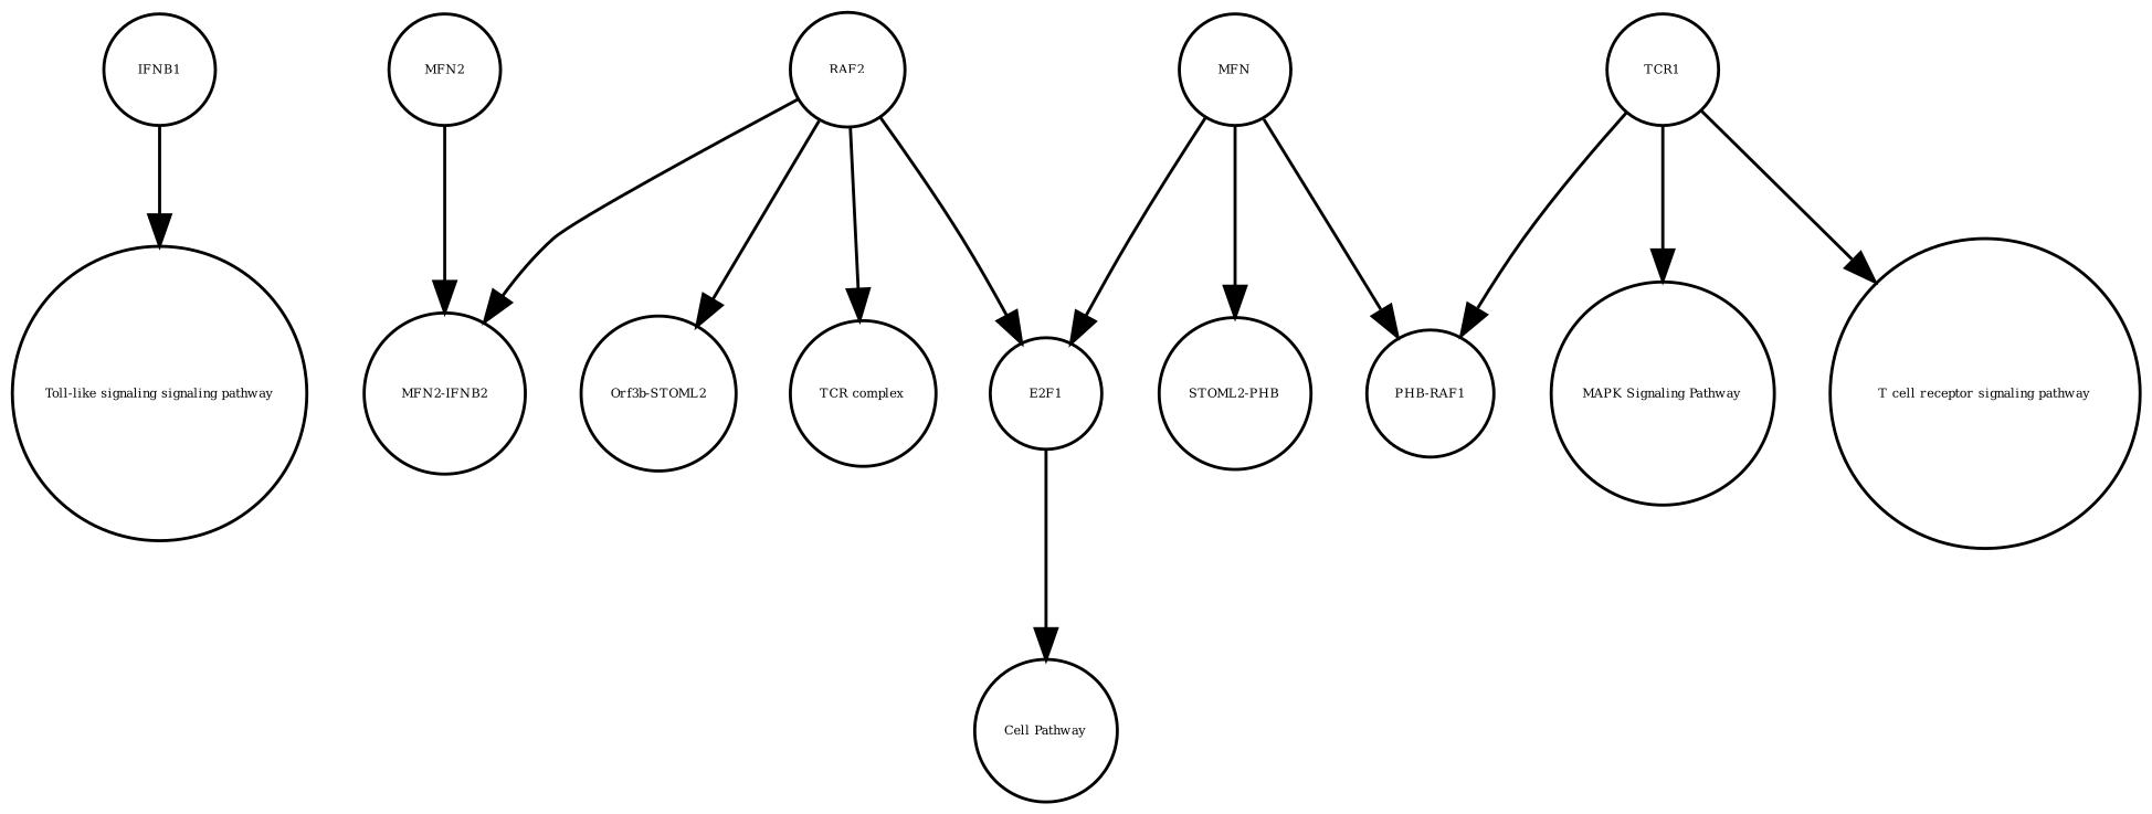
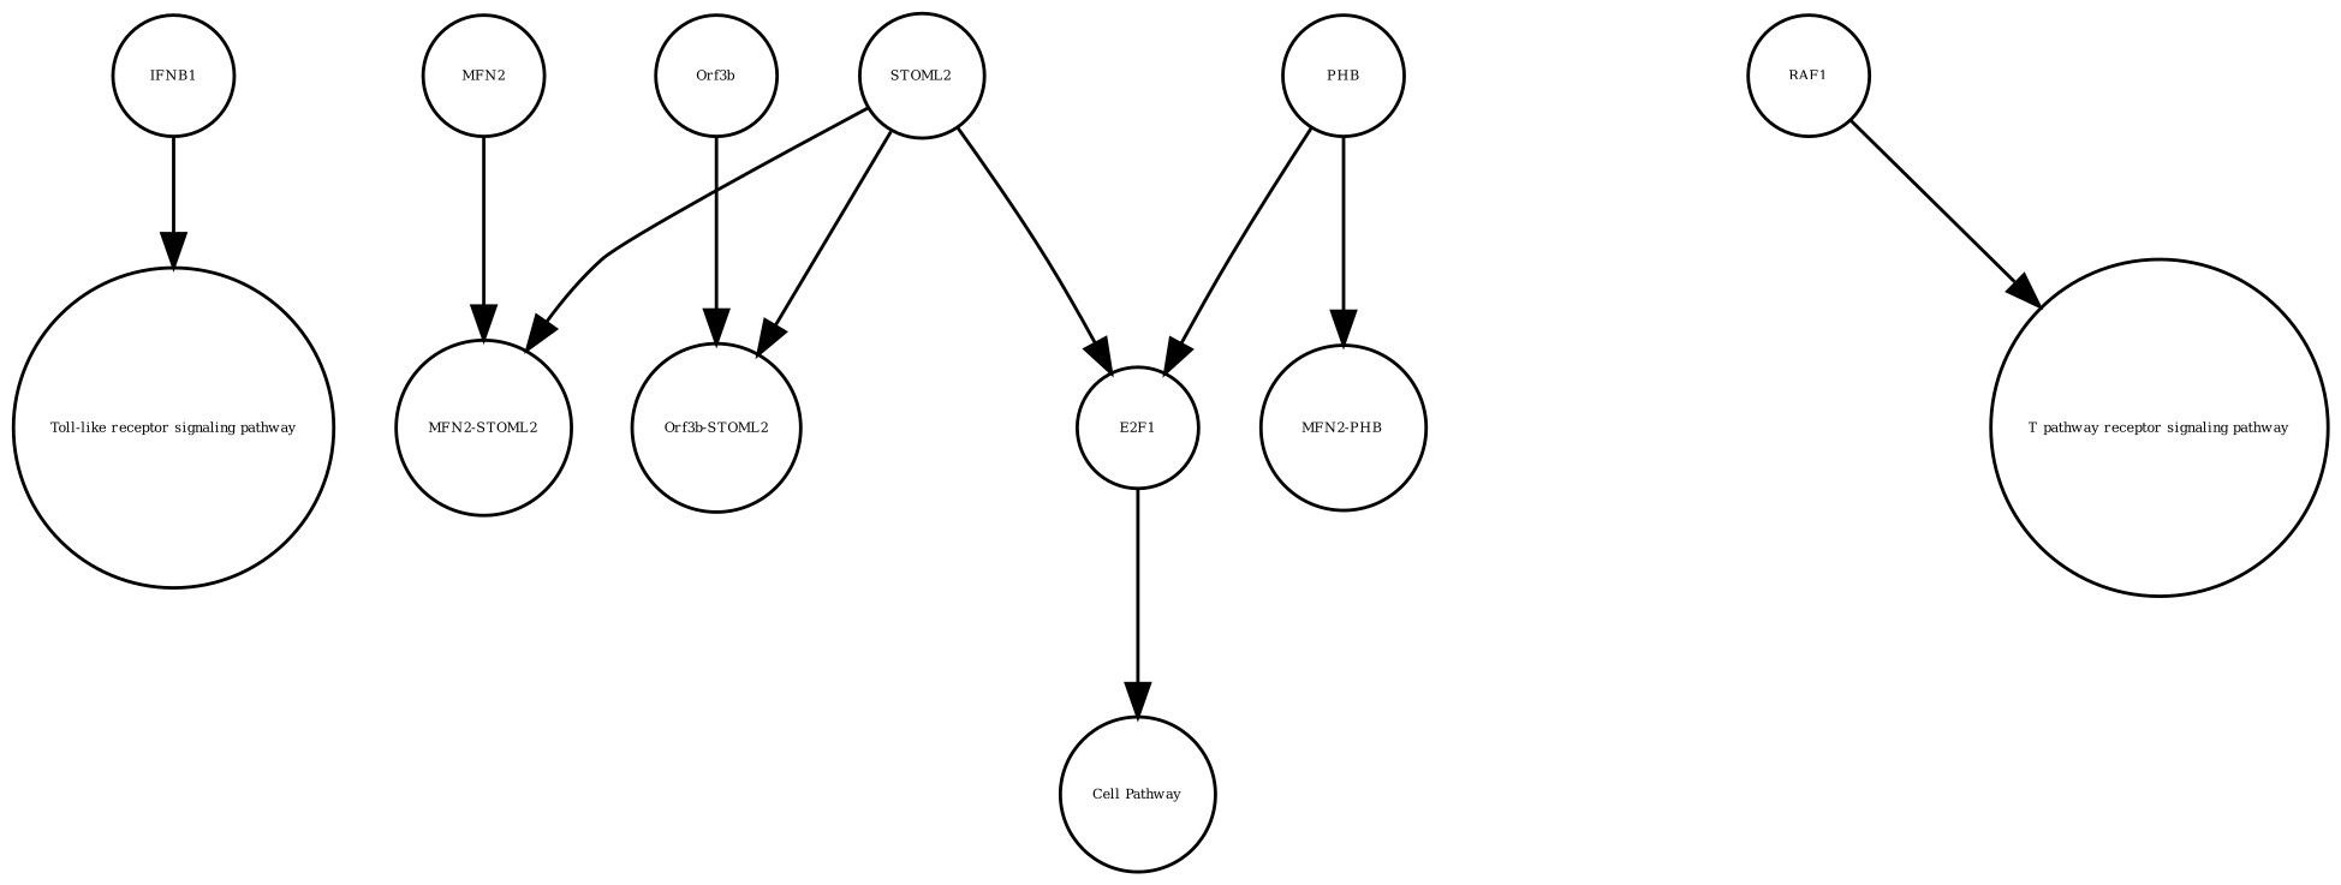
  strict digraph {
    node [bipartite=0 cls=macromolecule fontsize=4 shape=circle]
    edge [interaction_type=production]
    n1 [annotation=urn_miriam_uniprot_P01574 label=IFNB1]
-   n2 [annotation="urn_miriam_kegg.pathway_hsa04620" cls=phenotype label="Toll-like signaling signaling pathway"]
-   n3 [annotation=urn_miriam_uniprot_P35232 label=MFN]
+   n2 [annotation="urn_miriam_kegg.pathway_hsa04620" cls=phenotype label="Toll-like receptor signaling pathway"]
+   n3 [annotation=urn_miriam_uniprot_P35232 label=PHB]
    n4 [annotation=urn_miriam_uniprot_Q01094 label=E2F1]
-   n5 [cls=complex label="PHB-RAF1"]
-   n6 [cls=complex label="STOML2-PHB"]
+   n6 [cls=complex label="MFN2-PHB"]
    n7 [annotation="urn_miriam_kegg.pathway_hsa04110" cls=phenotype label="Cell Pathway"]
-   n8 [annotation=urn_miriam_uniprot_P04049 label=TCR1]
-   n9 [annotation="urn_miriam_kegg.pathway_hsa04010" cls=phenotype label="MAPK Signaling Pathway"]
-   n10 [annotation="urn_miriam_kegg.pathway_hsa04660" cls=phenotype label="T cell receptor signaling pathway"]
-   n11 [cls=complex label="MFN2-IFNB2"]
-   n12 [annotation=urn_miriam_pubmed_18641330 cls="macromolecule multimer" label=RAF2]
+   n8 [annotation=urn_miriam_uniprot_P04049 label=RAF1]
+   n10 [annotation="urn_miriam_kegg.pathway_hsa04660" cls=phenotype label="T pathway receptor signaling pathway"]
+   n11 [cls=complex label="MFN2-STOML2"]
+   n12 [annotation=urn_miriam_pubmed_18641330 cls="macromolecule multimer" label=STOML2]
    n13 [cls=complex label="Orf3b-STOML2"]
-   n14 [annotation="urn_miriam_uniprot_P07766|urn_miriam_uniprot_P04234|urn_miriam_uniprot_P09693|urn_miriam_uniprot_P20963|urn_miriam_uniprot_P01848|urn_miriam_uniprot_Q9UJZ1|urn_miriam_uniprot_P0DSE2" cls=complex label="TCR complex"]
+   n15 [label=Orf3b]
    n16 [annotation=urn_miriam_uniprot_O95140 label=MFN2]
    n1 -> n2 [interaction_type=stimulation]
    n3 -> n4 [interaction_type=inhibition]
-   n3 -> n5
    n3 -> n6
    n4 -> n7 [interaction_type=stimulation]
-   n8 -> n5
-   n8 -> n9 [interaction_type=stimulation]
    n8 -> n10 [interaction_type=stimulation]
    n12 -> n4
    n12 -> n11
    n12 -> n13
-   n12 -> n14
+   n15 -> n13
    n16 -> n11
  }
